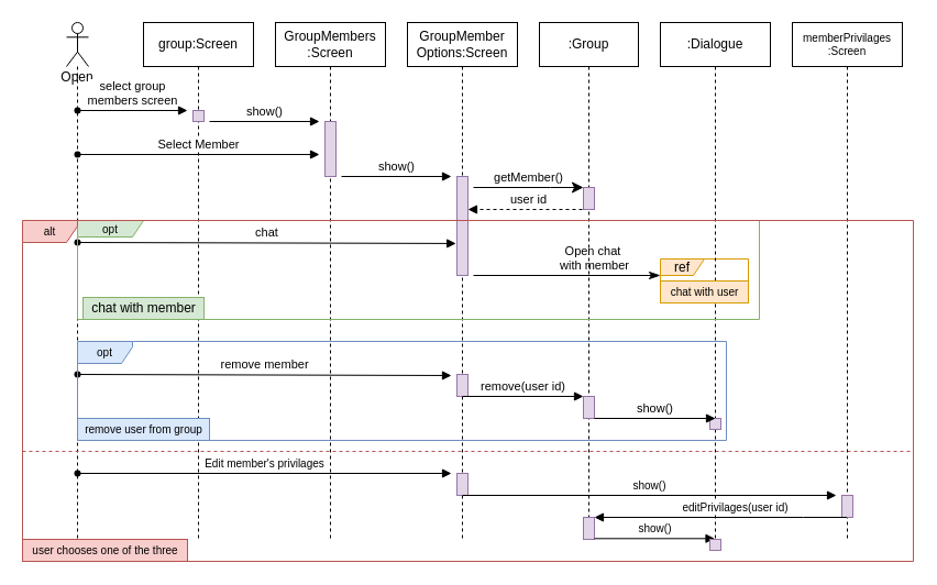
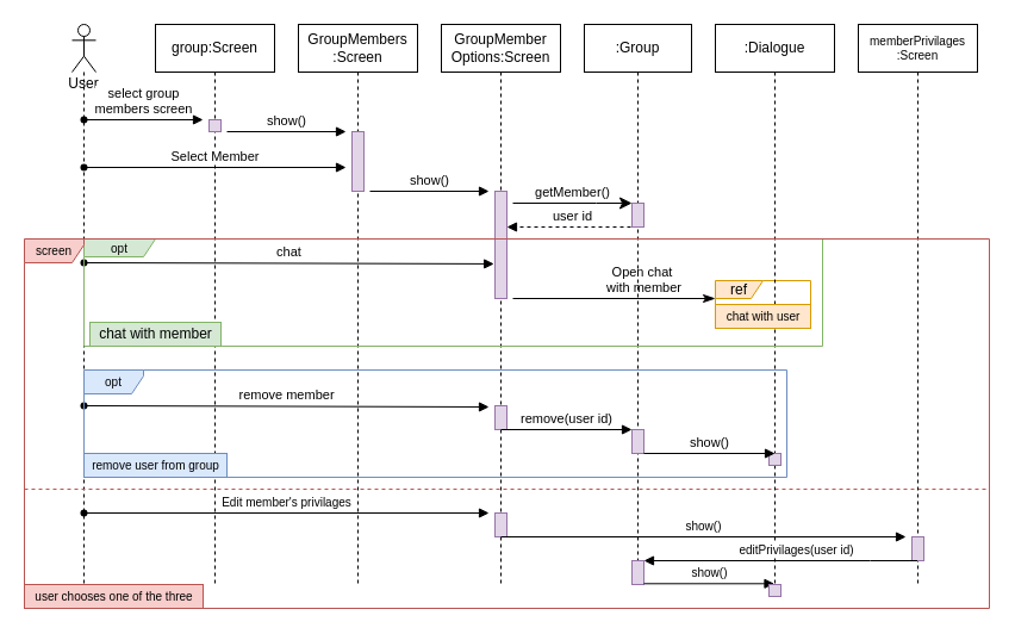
  <mxCell id="0" />
  <mxCell id="1" parent="0" />
- <mxCell id="2" value="Open&lt;br&gt;" style="shape=umlLifeline;participant=umlActor;perimeter=lifelinePerimeter;whiteSpace=wrap;html=1;container=1;collapsible=0;recursiveResize=0;verticalAlign=top;spacingTop=36;outlineConnect=0;" vertex="1" parent="1"><mxGeometry x="60" y="20" width="20" height="470" as="geometry" /></mxCell>
+ <mxCell id="2" value="User&lt;br&gt;" style="shape=umlLifeline;participant=umlActor;perimeter=lifelinePerimeter;whiteSpace=wrap;html=1;container=1;collapsible=0;recursiveResize=0;verticalAlign=top;spacingTop=36;outlineConnect=0;" vertex="1" parent="1"><mxGeometry x="60" y="20" width="20" height="470" as="geometry" /></mxCell>
  <mxCell id="3" value="" style="shape=waypoint;sketch=0;fillStyle=solid;size=6;pointerEvents=1;points=[];fillColor=none;resizable=0;rotatable=0;perimeter=centerPerimeter;snapToPoint=1;" vertex="1" parent="2"><mxGeometry x="-10" y="180" width="40" height="40" as="geometry" /></mxCell>
  <mxCell id="4" value="" style="html=1;verticalAlign=bottom;endArrow=none;rounded=0;startArrow=none;" edge="1" parent="2" source="2" target="3"><mxGeometry width="80" relative="1" as="geometry"><mxPoint x="9.81" y="190" as="sourcePoint" /><mxPoint x="359.5" y="190" as="targetPoint" /><Array as="points" /></mxGeometry></mxCell>
  <mxCell id="5" value="" style="shape=waypoint;sketch=0;fillStyle=solid;size=6;pointerEvents=1;points=[];fillColor=none;resizable=0;rotatable=0;perimeter=centerPerimeter;snapToPoint=1;fontSize=10;" vertex="1" parent="2"><mxGeometry x="-10" y="390" width="40" height="40" as="geometry" /></mxCell>
  <mxCell id="6" value="group:Screen" style="shape=umlLifeline;perimeter=lifelinePerimeter;whiteSpace=wrap;html=1;container=1;collapsible=0;recursiveResize=0;outlineConnect=0;" vertex="1" parent="1"><mxGeometry x="130" y="20" width="100" height="470" as="geometry" /></mxCell>
  <mxCell id="7" value="" style="html=1;points=[];perimeter=orthogonalPerimeter;fillColor=#e1d5e7;strokeColor=#9673a6;" vertex="1" parent="6"><mxGeometry x="45" y="80" width="10" height="10" as="geometry" /></mxCell>
  <mxCell id="8" value="Select Member" style="html=1;verticalAlign=bottom;endArrow=block;rounded=0;startArrow=none;" edge="1" parent="6" source="28"><mxGeometry width="80" relative="1" as="geometry"><mxPoint x="-50" y="120" as="sourcePoint" /><mxPoint x="160" y="120" as="targetPoint" /></mxGeometry></mxCell>
  <mxCell id="9" value="chat with member" style="text;html=1;align=center;verticalAlign=middle;resizable=0;points=[];autosize=1;strokeColor=#82b366;fillColor=#d5e8d4;" vertex="1" parent="6"><mxGeometry x="-55" y="250" width="110" height="20" as="geometry" /></mxCell>
  <mxCell id="10" value="&lt;font style=&quot;font-size: 10px;&quot;&gt;remove user from group&lt;/font&gt;" style="text;html=1;align=center;verticalAlign=middle;resizable=0;points=[];autosize=1;strokeColor=#6c8ebf;fillColor=#dae8fc;" vertex="1" parent="6"><mxGeometry x="-60" y="360" width="120" height="20" as="geometry" /></mxCell>
  <mxCell id="11" value="" style="endArrow=none;dashed=1;html=1;rounded=0;fontSize=10;fillColor=#f8cecc;strokeColor=#b85450;" edge="1" parent="6"><mxGeometry width="50" height="50" relative="1" as="geometry"><mxPoint x="-110" y="390" as="sourcePoint" /><mxPoint x="700" y="390" as="targetPoint" /></mxGeometry></mxCell>
  <mxCell id="12" value="select group&lt;br&gt;members screen" style="html=1;verticalAlign=bottom;endArrow=block;rounded=0;startArrow=none;" edge="1" parent="1" source="23"><mxGeometry width="80" relative="1" as="geometry"><mxPoint x="80" y="100" as="sourcePoint" /><mxPoint x="170" y="100" as="targetPoint" /></mxGeometry></mxCell>
  <mxCell id="13" value="GroupMembers&lt;br&gt;:Screen" style="shape=umlLifeline;perimeter=lifelinePerimeter;whiteSpace=wrap;html=1;container=1;collapsible=0;recursiveResize=0;outlineConnect=0;" vertex="1" parent="1"><mxGeometry x="250" y="20" width="100" height="470" as="geometry" /></mxCell>
  <mxCell id="14" value="" style="html=1;points=[];perimeter=orthogonalPerimeter;fillColor=#e1d5e7;strokeColor=#9673a6;" vertex="1" parent="13"><mxGeometry x="45" y="90" width="10" height="50" as="geometry" /></mxCell>
  <mxCell id="15" value="show()" style="html=1;verticalAlign=bottom;endArrow=block;rounded=0;" edge="1" parent="1"><mxGeometry width="80" relative="1" as="geometry"><mxPoint x="190" y="110" as="sourcePoint" /><mxPoint x="290" y="110" as="targetPoint" /></mxGeometry></mxCell>
  <mxCell id="16" value="GroupMember&lt;br&gt;Options:Screen" style="shape=umlLifeline;perimeter=lifelinePerimeter;whiteSpace=wrap;html=1;container=1;collapsible=0;recursiveResize=0;outlineConnect=0;" vertex="1" parent="1"><mxGeometry x="370" y="20" width="100" height="470" as="geometry" /></mxCell>
  <mxCell id="17" value="" style="html=1;points=[];perimeter=orthogonalPerimeter;fillColor=#e1d5e7;strokeColor=#9673a6;" vertex="1" parent="16"><mxGeometry x="45" y="140" width="10" height="90" as="geometry" /></mxCell>
  <mxCell id="18" value="Open chat&amp;nbsp;&lt;br&gt;with member" style="html=1;verticalAlign=bottom;endArrow=classicThin;endSize=8;rounded=0;endFill=1;" edge="1" parent="16"><mxGeometry x="0.294" relative="1" as="geometry"><mxPoint x="60" y="230" as="sourcePoint" /><mxPoint x="230" y="230" as="targetPoint" /><mxPoint as="offset" /></mxGeometry></mxCell>
  <mxCell id="19" value="getMember()" style="html=1;verticalAlign=bottom;endArrow=classic;endSize=8;rounded=0;endFill=1;" edge="1" parent="16"><mxGeometry relative="1" as="geometry"><mxPoint x="60" y="150" as="sourcePoint" /><mxPoint x="160" y="150" as="targetPoint" /><Array as="points"><mxPoint x="130" y="150" /></Array></mxGeometry></mxCell>
  <mxCell id="20" value="user id" style="html=1;verticalAlign=bottom;endArrow=block;rounded=0;dashed=1;" edge="1" parent="16"><mxGeometry width="80" relative="1" as="geometry"><mxPoint x="165" y="170" as="sourcePoint" /><mxPoint x="55" y="170" as="targetPoint" /></mxGeometry></mxCell>
  <mxCell id="21" value="" style="html=1;points=[];perimeter=orthogonalPerimeter;fontSize=10;fillColor=#e1d5e7;strokeColor=#9673a6;" vertex="1" parent="16"><mxGeometry x="45" y="410" width="10" height="20" as="geometry" /></mxCell>
  <mxCell id="22" value="show()" style="html=1;verticalAlign=bottom;endArrow=block;rounded=0;" edge="1" parent="1"><mxGeometry width="80" relative="1" as="geometry"><mxPoint x="310" y="160" as="sourcePoint" /><mxPoint x="410" y="160" as="targetPoint" /></mxGeometry></mxCell>
  <mxCell id="23" value="" style="shape=waypoint;sketch=0;fillStyle=solid;size=6;pointerEvents=1;points=[];fillColor=none;resizable=0;rotatable=0;perimeter=centerPerimeter;snapToPoint=1;" vertex="1" parent="1"><mxGeometry x="50" y="80" width="40" height="40" as="geometry" /></mxCell>
  <mxCell id="24" value="" style="html=1;verticalAlign=bottom;endArrow=none;rounded=0;" edge="1" parent="1" target="23"><mxGeometry width="80" relative="1" as="geometry"><mxPoint x="80" y="100" as="sourcePoint" /><mxPoint x="170" y="100" as="targetPoint" /></mxGeometry></mxCell>
  <mxCell id="25" value=":Group" style="shape=umlLifeline;perimeter=lifelinePerimeter;whiteSpace=wrap;html=1;container=1;collapsible=0;recursiveResize=0;outlineConnect=0;" vertex="1" parent="1"><mxGeometry x="490" y="20" width="90" height="470" as="geometry" /></mxCell>
  <mxCell id="26" value="" style="html=1;points=[];perimeter=orthogonalPerimeter;fontSize=10;fillColor=#e1d5e7;strokeColor=#9673a6;" vertex="1" parent="25"><mxGeometry x="40" y="450" width="10" height="20" as="geometry" /></mxCell>
  <mxCell id="27" value="" style="html=1;points=[];perimeter=orthogonalPerimeter;fontSize=10;fillColor=#e1d5e7;strokeColor=#9673a6;" vertex="1" parent="25"><mxGeometry x="40" y="150" width="10" height="20" as="geometry" /></mxCell>
  <mxCell id="28" value="" style="shape=waypoint;sketch=0;fillStyle=solid;size=6;pointerEvents=1;points=[];fillColor=none;resizable=0;rotatable=0;perimeter=centerPerimeter;snapToPoint=1;" vertex="1" parent="1"><mxGeometry x="50" y="120" width="40" height="40" as="geometry" /></mxCell>
  <mxCell id="29" value="chat" style="html=1;verticalAlign=bottom;endArrow=block;rounded=0;startArrow=none;entryX=-0.083;entryY=0.677;entryDx=0;entryDy=0;entryPerimeter=0;" edge="1" parent="1" source="3" target="17"><mxGeometry width="80" relative="1" as="geometry"><mxPoint x="70" y="190" as="sourcePoint" /><mxPoint x="380" y="190" as="targetPoint" /><Array as="points" /></mxGeometry></mxCell>
  <mxCell id="30" value="ref" style="shape=umlFrame;whiteSpace=wrap;html=1;fillColor=#ffe6cc;strokeColor=#d79b00;width=40;height=15;" vertex="1" parent="1"><mxGeometry x="600" y="235" width="80" height="40" as="geometry" /></mxCell>
  <mxCell id="31" value=":Dialogue" style="shape=umlLifeline;perimeter=lifelinePerimeter;whiteSpace=wrap;html=1;container=1;collapsible=0;recursiveResize=0;outlineConnect=0;" vertex="1" parent="1"><mxGeometry x="600" y="20" width="100" height="470" as="geometry" /></mxCell>
  <mxCell id="32" value="" style="html=1;points=[];perimeter=orthogonalPerimeter;fontSize=10;fillColor=#e1d5e7;strokeColor=#9673a6;" vertex="1" parent="31"><mxGeometry x="45" y="360" width="10" height="10" as="geometry" /></mxCell>
  <mxCell id="33" value="chat with user" style="text;html=1;align=center;verticalAlign=middle;resizable=0;points=[];autosize=1;strokeColor=#d79b00;fillColor=#ffe6cc;fontSize=10;" vertex="1" parent="31"><mxGeometry y="235" width="80" height="20" as="geometry" /></mxCell>
  <mxCell id="34" value="&lt;font style=&quot;font-size: 10px;&quot;&gt;opt&lt;/font&gt;" style="shape=umlFrame;whiteSpace=wrap;html=1;width=60;height=15;fillColor=#d5e8d4;strokeColor=#82b366;" vertex="1" parent="1"><mxGeometry x="70" y="200" width="620" height="90" as="geometry" /></mxCell>
  <mxCell id="35" value="remove member" style="html=1;verticalAlign=bottom;endArrow=block;rounded=0;startArrow=none;" edge="1" parent="1" source="40"><mxGeometry width="80" relative="1" as="geometry"><mxPoint x="70" y="341" as="sourcePoint" /><mxPoint x="410" y="341" as="targetPoint" /><Array as="points" /></mxGeometry></mxCell>
  <mxCell id="36" value="" style="html=1;points=[];perimeter=orthogonalPerimeter;fillColor=#e1d5e7;strokeColor=#9673a6;" vertex="1" parent="1"><mxGeometry x="415" y="340" width="10" height="20" as="geometry" /></mxCell>
  <mxCell id="37" value="" style="html=1;points=[];perimeter=orthogonalPerimeter;fillColor=#e1d5e7;strokeColor=#9673a6;" vertex="1" parent="1"><mxGeometry x="530" y="360" width="10" height="20" as="geometry" /></mxCell>
  <mxCell id="38" value="show()" style="html=1;verticalAlign=bottom;endArrow=block;rounded=0;" edge="1" parent="1"><mxGeometry width="80" relative="1" as="geometry"><mxPoint x="540" y="380" as="sourcePoint" /><mxPoint x="650" y="380" as="targetPoint" /></mxGeometry></mxCell>
  <mxCell id="39" value="remove(user id)" style="html=1;verticalAlign=bottom;endArrow=block;rounded=0;" edge="1" parent="1"><mxGeometry width="80" relative="1" as="geometry"><mxPoint x="420" y="360" as="sourcePoint" /><mxPoint x="530" y="360" as="targetPoint" /></mxGeometry></mxCell>
  <mxCell id="40" value="" style="shape=waypoint;sketch=0;fillStyle=solid;size=6;pointerEvents=1;points=[];fillColor=none;resizable=0;rotatable=0;perimeter=centerPerimeter;snapToPoint=1;" vertex="1" parent="1"><mxGeometry x="50" y="320" width="40" height="40" as="geometry" /></mxCell>
  <mxCell id="41" value="" style="html=1;verticalAlign=bottom;endArrow=none;rounded=0;startArrow=none;" edge="1" parent="1" target="40"><mxGeometry width="80" relative="1" as="geometry"><mxPoint x="70" y="341" as="sourcePoint" /><mxPoint x="410" y="341" as="targetPoint" /><Array as="points" /></mxGeometry></mxCell>
  <mxCell id="42" value="&lt;font style=&quot;font-size: 10px;&quot;&gt;opt&lt;/font&gt;" style="shape=umlFrame;whiteSpace=wrap;html=1;fillColor=#dae8fc;strokeColor=#6c8ebf;width=50;height=20;" vertex="1" parent="1"><mxGeometry x="70" y="310" width="590" height="90" as="geometry" /></mxCell>
  <mxCell id="43" value="Edit member's privilages" style="html=1;verticalAlign=bottom;endArrow=block;rounded=0;fontSize=10;" edge="1" parent="1"><mxGeometry width="80" relative="1" as="geometry"><mxPoint x="70" y="430" as="sourcePoint" /><mxPoint x="410" y="430" as="targetPoint" /></mxGeometry></mxCell>
  <mxCell id="44" value="memberPrivilages&lt;br&gt;:Screen" style="shape=umlLifeline;perimeter=lifelinePerimeter;whiteSpace=wrap;html=1;container=1;collapsible=0;recursiveResize=0;outlineConnect=0;fontSize=10;" vertex="1" parent="1"><mxGeometry x="720" y="20" width="100" height="470" as="geometry" /></mxCell>
  <mxCell id="45" value="" style="html=1;points=[];perimeter=orthogonalPerimeter;fontSize=10;fillColor=#e1d5e7;strokeColor=#9673a6;" vertex="1" parent="44"><mxGeometry x="45" y="430" width="10" height="20" as="geometry" /></mxCell>
  <mxCell id="46" value="show()" style="html=1;verticalAlign=bottom;endArrow=block;rounded=0;fontSize=10;" edge="1" parent="1"><mxGeometry width="80" relative="1" as="geometry"><mxPoint x="420" y="450" as="sourcePoint" /><mxPoint x="760" y="450" as="targetPoint" /></mxGeometry></mxCell>
  <mxCell id="47" value="editPrivilages(user id)" style="html=1;verticalAlign=bottom;endArrow=block;rounded=0;fontSize=10;" edge="1" parent="1" source="44"><mxGeometry x="-0.112" width="80" relative="1" as="geometry"><mxPoint x="760" y="480" as="sourcePoint" /><mxPoint x="540" y="470" as="targetPoint" /><Array as="points"><mxPoint x="730" y="470" /></Array><mxPoint as="offset" /></mxGeometry></mxCell>
  <mxCell id="48" value="show()" style="html=1;verticalAlign=bottom;endArrow=block;rounded=0;fontSize=10;" edge="1" parent="1" target="31"><mxGeometry width="80" relative="1" as="geometry"><mxPoint x="540" y="489.31" as="sourcePoint" /><mxPoint x="620" y="489.31" as="targetPoint" /><mxPoint as="offset" /></mxGeometry></mxCell>
  <mxCell id="49" value="" style="html=1;points=[];perimeter=orthogonalPerimeter;fontSize=10;fillColor=#e1d5e7;strokeColor=#9673a6;" vertex="1" parent="1"><mxGeometry x="645" y="490" width="10" height="10" as="geometry" /></mxCell>
  <mxCell id="50" value="user chooses one of the three" style="text;html=1;align=center;verticalAlign=middle;resizable=0;points=[];autosize=1;strokeColor=#b85450;fillColor=#f8cecc;fontSize=10;" vertex="1" parent="1"><mxGeometry x="20" y="490" width="150" height="20" as="geometry" /></mxCell>
  <mxCell id="51" value="" style="endArrow=none;dashed=1;html=1;rounded=0;fontSize=10;fillColor=#f8cecc;strokeColor=#b85450;jumpSize=6;startArrow=none;" edge="1" parent="1" source="52"><mxGeometry width="50" height="50" relative="1" as="geometry"><mxPoint x="20" y="300" as="sourcePoint" /><mxPoint x="830" y="300" as="targetPoint" /></mxGeometry></mxCell>
- <mxCell id="52" value="alt" style="shape=umlFrame;whiteSpace=wrap;html=1;fontSize=10;width=50;height=20;fillColor=#f8cecc;strokeColor=#b85450;strokeWidth=1;" vertex="1" parent="1"><mxGeometry x="20" y="200" width="810" height="310" as="geometry" /></mxCell>
+ <mxCell id="52" value="screen" style="shape=umlFrame;whiteSpace=wrap;html=1;fontSize=10;width=50;height=20;fillColor=#f8cecc;strokeColor=#b85450;strokeWidth=1;" vertex="1" parent="1"><mxGeometry x="20" y="200" width="810" height="310" as="geometry" /></mxCell>
  <mxCell id="53" value="" style="endArrow=none;dashed=1;html=1;rounded=0;fontSize=10;fillColor=#f8cecc;strokeColor=#b85450;jumpSize=6;" edge="1" parent="1" target="52"><mxGeometry width="50" height="50" relative="1" as="geometry"><mxPoint x="20" y="300" as="sourcePoint" /><mxPoint x="830" y="300" as="targetPoint" /></mxGeometry></mxCell>
